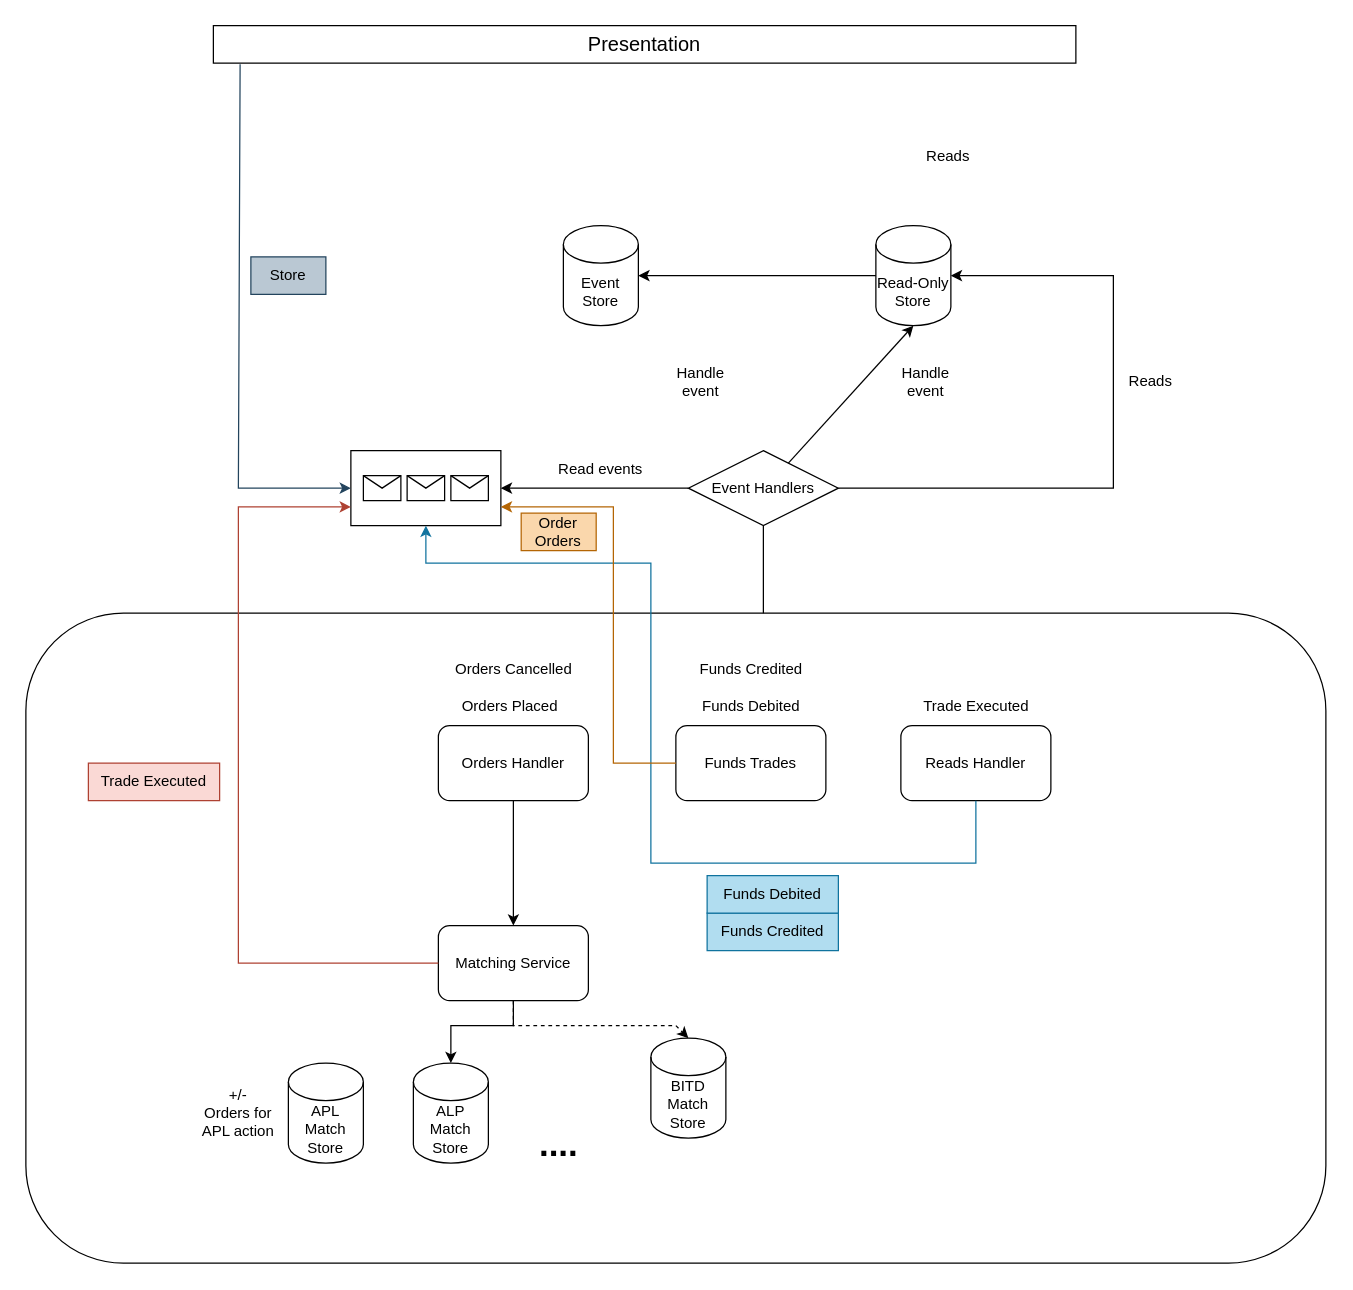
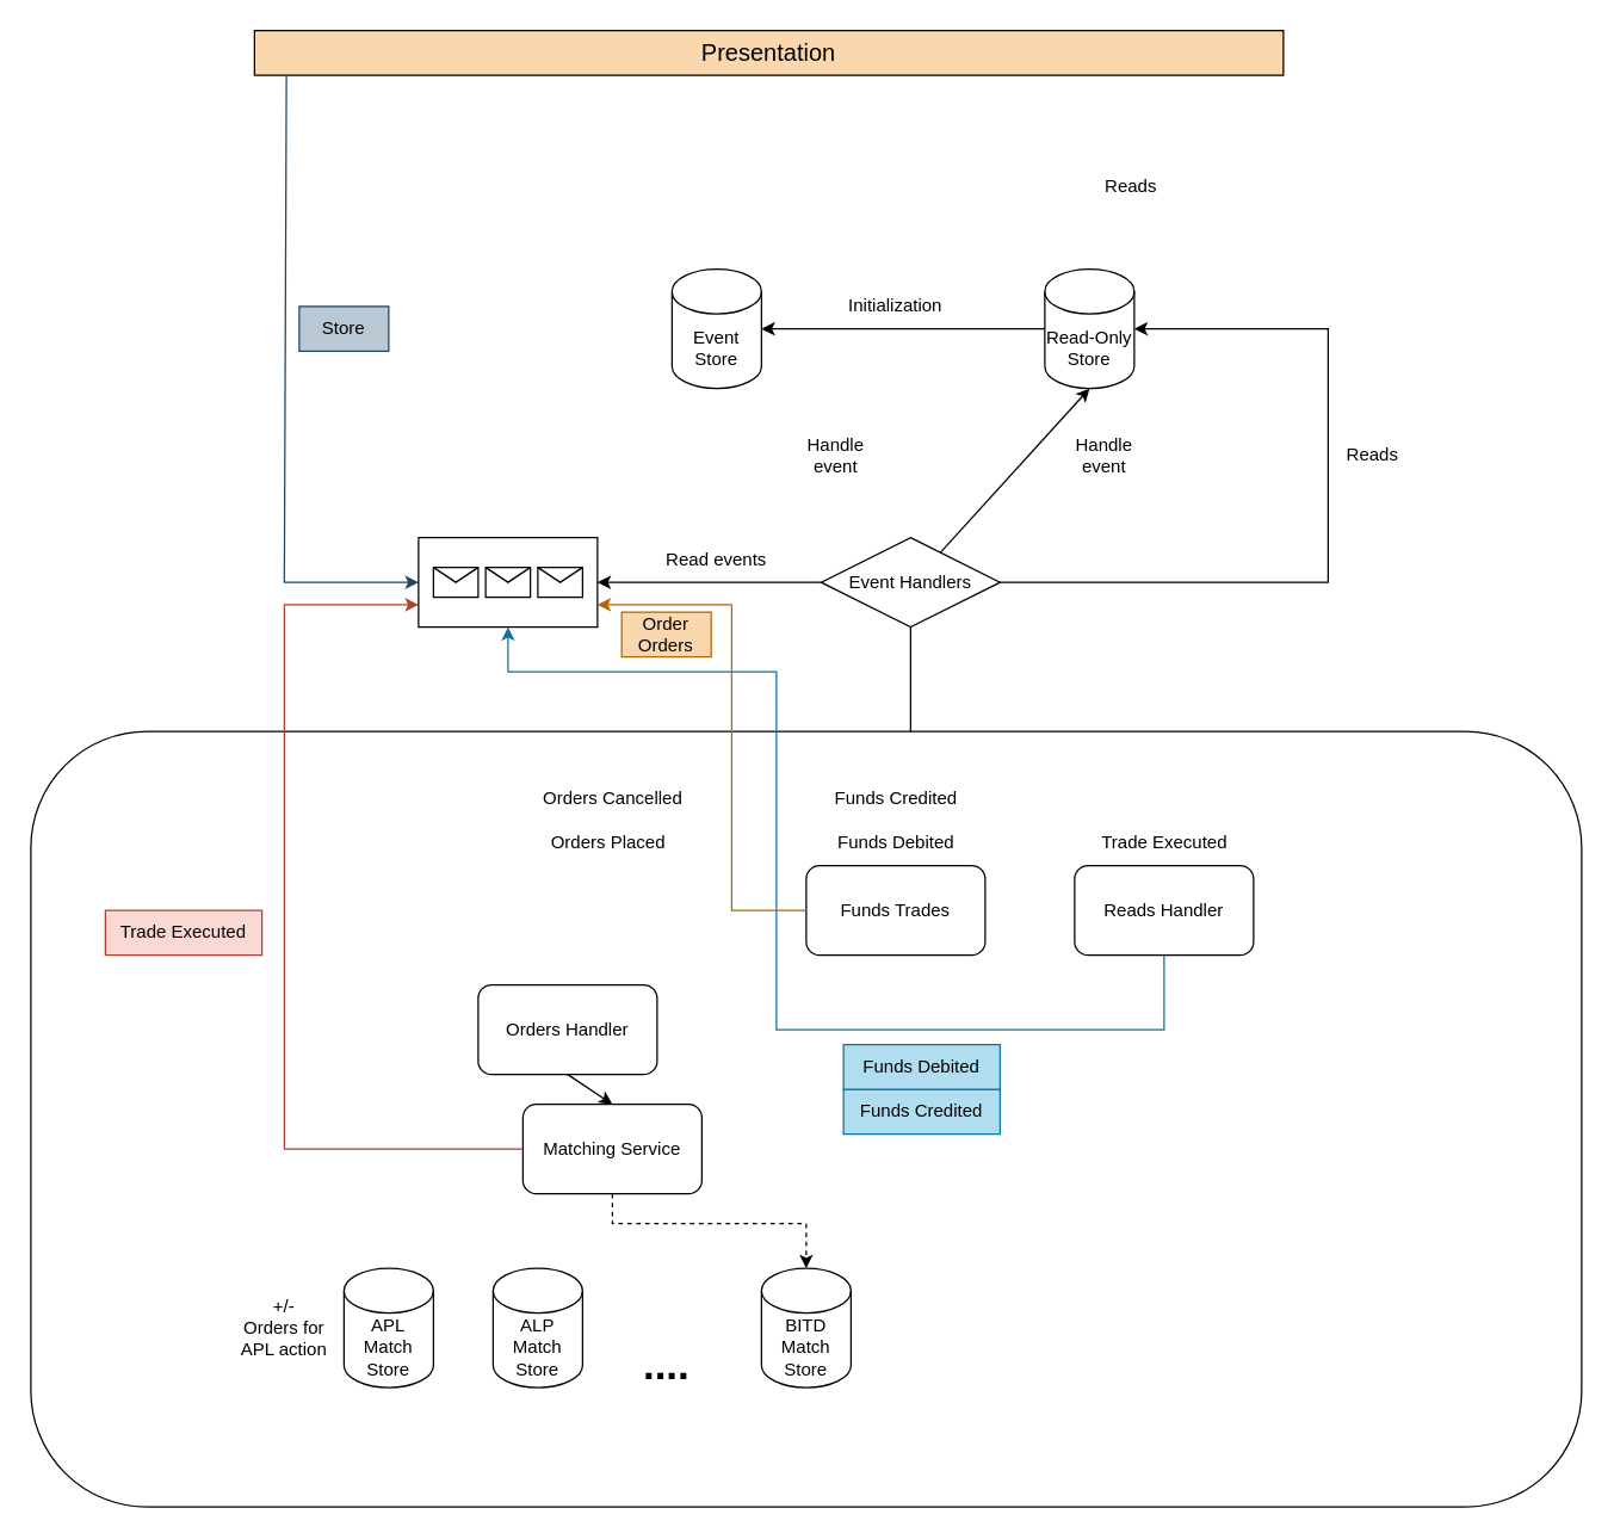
  <mxCell id="0" />
  <mxCell id="1" parent="0" />
  <mxCell id="2" value="" style="rounded=1;whiteSpace=wrap;html=1;fillColor=none;fontStyle=0;movable=0;resizable=0;rotatable=0;deletable=0;editable=0;locked=1;connectable=0;" parent="1" vertex="1"><mxGeometry x="20" y="490" width="1040" height="520" as="geometry" /></mxCell>
  <mxCell id="3" value="" style="rounded=0;whiteSpace=wrap;html=1;" parent="1" vertex="1"><mxGeometry x="280" y="360" width="120" height="60" as="geometry" /></mxCell>
  <mxCell id="4" value="Event&lt;br&gt;Store" style="shape=cylinder3;whiteSpace=wrap;html=1;boundedLbl=1;backgroundOutline=1;size=15;" parent="1" vertex="1"><mxGeometry x="450" y="180" width="60" height="80" as="geometry" /></mxCell>
  <mxCell id="5" value="Read-Only&lt;br&gt;Store" style="shape=cylinder3;whiteSpace=wrap;html=1;boundedLbl=1;backgroundOutline=1;size=15;" parent="1" vertex="1"><mxGeometry x="700" y="180" width="60" height="80" as="geometry" /></mxCell>
  <mxCell id="6" value="" style="endArrow=classic;html=1;rounded=0;exitX=0;exitY=0.5;exitDx=0;exitDy=0;exitPerimeter=0;" parent="1" source="5" edge="1"><mxGeometry width="50" height="50" relative="1" as="geometry"><mxPoint x="450" y="270" as="sourcePoint" /><mxPoint x="510" y="220" as="targetPoint" /></mxGeometry></mxCell>
+ <mxCell id="7" value="Initialization" style="text;html=1;strokeColor=none;fillColor=none;align=center;verticalAlign=middle;whiteSpace=wrap;rounded=0;" parent="1" vertex="1"><mxGeometry x="570" y="190" width="60" height="30" as="geometry" /></mxCell>
  <mxCell id="8" value="Event Handlers" style="rhombus;whiteSpace=wrap;html=1;" parent="1" vertex="1"><mxGeometry x="550" y="360" width="120" height="60" as="geometry" /></mxCell>
  <mxCell id="9" value="" style="endArrow=classic;html=1;rounded=0;exitX=0.75;exitY=0;exitDx=0;exitDy=0;entryX=0.5;entryY=1;entryDx=0;entryDy=0;entryPerimeter=0;" parent="1" source="8" target="5" edge="1"><mxGeometry width="50" height="50" relative="1" as="geometry"><mxPoint x="450" y="270" as="sourcePoint" /><mxPoint x="500" y="220" as="targetPoint" /></mxGeometry></mxCell>
  <mxCell id="10" value="" style="shape=message;html=1;html=1;outlineConnect=0;labelPosition=center;verticalLabelPosition=bottom;align=center;verticalAlign=top;" parent="1" vertex="1"><mxGeometry x="290" y="380" width="30" height="20" as="geometry" /></mxCell>
  <mxCell id="11" value="" style="shape=message;html=1;html=1;outlineConnect=0;labelPosition=center;verticalLabelPosition=bottom;align=center;verticalAlign=top;" parent="1" vertex="1"><mxGeometry x="325" y="380" width="30" height="20" as="geometry" /></mxCell>
  <mxCell id="12" value="" style="shape=message;html=1;html=1;outlineConnect=0;labelPosition=center;verticalLabelPosition=bottom;align=center;verticalAlign=top;" parent="1" vertex="1"><mxGeometry x="360" y="380" width="30" height="20" as="geometry" /></mxCell>
- <mxCell id="13" value="&lt;font style=&quot;font-size: 16px;&quot;&gt;Presentation&lt;/font&gt;" style="rounded=0;whiteSpace=wrap;html=1;" parent="1" vertex="1"><mxGeometry x="170" y="20" width="690" height="30" as="geometry" /></mxCell>
+ <mxCell id="13" value="&lt;font style=&quot;font-size: 16px;&quot;&gt;Presentation&lt;/font&gt;" style="rounded=0;whiteSpace=wrap;html=1;fillColor=#fad7ac;" parent="1" vertex="1"><mxGeometry x="170" y="20" width="690" height="30" as="geometry" /></mxCell>
  <mxCell id="14" value="" style="endArrow=classic;html=1;rounded=0;exitX=0.031;exitY=1.033;exitDx=0;exitDy=0;exitPerimeter=0;entryX=0;entryY=0.5;entryDx=0;entryDy=0;fillColor=#bac8d3;strokeColor=#23445d;" parent="1" source="13" target="3" edge="1"><mxGeometry width="50" height="50" relative="1" as="geometry"><mxPoint x="220" y="60" as="sourcePoint" /><mxPoint x="560" y="160" as="targetPoint" /><Array as="points"><mxPoint x="190" y="390" /></Array></mxGeometry></mxCell>
  <mxCell id="15" value="Store" style="text;html=1;strokeColor=#23445d;fillColor=#bac8d3;align=center;verticalAlign=middle;whiteSpace=wrap;rounded=0;" parent="1" vertex="1"><mxGeometry x="200" y="205" width="60" height="30" as="geometry" /></mxCell>
  <mxCell id="16" value="" style="endArrow=classic;html=1;rounded=0;exitX=0;exitY=0.5;exitDx=0;exitDy=0;entryX=1;entryY=0.5;entryDx=0;entryDy=0;" parent="1" source="8" target="3" edge="1"><mxGeometry width="50" height="50" relative="1" as="geometry"><mxPoint x="510" y="210" as="sourcePoint" /><mxPoint x="560" y="160" as="targetPoint" /></mxGeometry></mxCell>
  <mxCell id="17" value="Read events" style="text;html=1;strokeColor=none;fillColor=none;align=center;verticalAlign=middle;whiteSpace=wrap;rounded=0;" parent="1" vertex="1"><mxGeometry x="420" y="360" width="120" height="30" as="geometry" /></mxCell>
  <mxCell id="18" value="Handle event" style="text;html=1;strokeColor=none;fillColor=none;align=center;verticalAlign=middle;whiteSpace=wrap;rounded=0;" parent="1" vertex="1"><mxGeometry x="530" y="290" width="60" height="30" as="geometry" /></mxCell>
  <mxCell id="19" value="Handle event" style="text;html=1;strokeColor=none;fillColor=none;align=center;verticalAlign=middle;whiteSpace=wrap;rounded=0;" parent="1" vertex="1"><mxGeometry x="710" y="290" width="60" height="30" as="geometry" /></mxCell>
  <mxCell id="20" value="" style="endArrow=none;html=1;rounded=0;exitX=0.5;exitY=1;exitDx=0;exitDy=0;" parent="1" source="8" edge="1"><mxGeometry width="50" height="50" relative="1" as="geometry"><mxPoint x="510" y="430" as="sourcePoint" /><mxPoint x="610" y="490" as="targetPoint" /></mxGeometry></mxCell>
- <mxCell id="21" value="Orders Handler" style="rounded=1;whiteSpace=wrap;html=1;" parent="1" vertex="1"><mxGeometry x="350" y="580" width="120" height="60" as="geometry" /></mxCell>
+ <mxCell id="21" value="Orders Handler" style="rounded=1;whiteSpace=wrap;html=1;" parent="1" vertex="1"><mxGeometry x="320" y="660" width="120" height="60" as="geometry" /></mxCell>
  <mxCell id="22" value="Funds Trades" style="rounded=1;whiteSpace=wrap;html=1;" parent="1" vertex="1"><mxGeometry x="540" y="580" width="120" height="60" as="geometry" /></mxCell>
  <mxCell id="23" value="Reads Handler" style="rounded=1;whiteSpace=wrap;html=1;" parent="1" vertex="1"><mxGeometry x="720" y="580" width="120" height="60" as="geometry" /></mxCell>
  <mxCell id="24" value="Orders Placed" style="text;html=1;strokeColor=none;fillColor=none;align=center;verticalAlign=middle;whiteSpace=wrap;rounded=0;" parent="1" vertex="1"><mxGeometry x="355" y="550" width="105" height="30" as="geometry" /></mxCell>
  <mxCell id="25" value="Orders Cancelled" style="text;html=1;strokeColor=none;fillColor=none;align=center;verticalAlign=middle;whiteSpace=wrap;rounded=0;" parent="1" vertex="1"><mxGeometry x="357.5" y="520" width="105" height="30" as="geometry" /></mxCell>
  <mxCell id="26" value="Funds Debited" style="text;html=1;strokeColor=none;fillColor=none;align=center;verticalAlign=middle;whiteSpace=wrap;rounded=0;" parent="1" vertex="1"><mxGeometry x="547.5" y="550" width="105" height="30" as="geometry" /></mxCell>
  <mxCell id="27" value="Funds Credited" style="text;html=1;strokeColor=none;fillColor=none;align=center;verticalAlign=middle;whiteSpace=wrap;rounded=0;" parent="1" vertex="1"><mxGeometry x="547.5" y="520" width="105" height="30" as="geometry" /></mxCell>
  <mxCell id="28" value="Trade Executed" style="text;html=1;strokeColor=none;fillColor=none;align=center;verticalAlign=middle;whiteSpace=wrap;rounded=0;" parent="1" vertex="1"><mxGeometry x="727.5" y="550" width="105" height="30" as="geometry" /></mxCell>
  <mxCell id="29" value="" style="endArrow=classic;html=1;rounded=0;exitX=0.5;exitY=1;exitDx=0;exitDy=0;" parent="1" source="21" edge="1"><mxGeometry width="50" height="50" relative="1" as="geometry"><mxPoint x="510" y="670" as="sourcePoint" /><mxPoint x="410" y="740" as="targetPoint" /></mxGeometry></mxCell>
  <mxCell id="30" value="Matching Service" style="rounded=1;whiteSpace=wrap;html=1;" parent="1" vertex="1"><mxGeometry x="350" y="740" width="120" height="60" as="geometry" /></mxCell>
  <mxCell id="31" value="APL Match Store" style="shape=cylinder3;whiteSpace=wrap;html=1;boundedLbl=1;backgroundOutline=1;size=15;" parent="1" vertex="1"><mxGeometry x="230" y="850" width="60" height="80" as="geometry" /></mxCell>
  <mxCell id="32" value="ALP&lt;br&gt;Match Store" style="shape=cylinder3;whiteSpace=wrap;html=1;boundedLbl=1;backgroundOutline=1;size=15;" parent="1" vertex="1"><mxGeometry x="330" y="850" width="60" height="80" as="geometry" /></mxCell>
  <mxCell id="33" value="...." style="text;html=1;strokeColor=none;fillColor=none;align=center;verticalAlign=middle;whiteSpace=wrap;rounded=0;strokeWidth=2;fontSize=28;fontStyle=1" parent="1" vertex="1"><mxGeometry x="410" y="900" width="72.5" height="30" as="geometry" /></mxCell>
- <mxCell id="34" value="BITD Match Store" style="shape=cylinder3;whiteSpace=wrap;html=1;boundedLbl=1;backgroundOutline=1;size=15;" parent="1" vertex="1"><mxGeometry x="520" y="830" width="60" height="80" as="geometry" /></mxCell>
- <mxCell id="35" value="" style="endArrow=classic;html=1;rounded=0;exitX=0.5;exitY=1;exitDx=0;exitDy=0;entryX=0.5;entryY=0;entryDx=0;entryDy=0;entryPerimeter=0;" parent="1" source="30" target="32" edge="1"><mxGeometry width="50" height="50" relative="1" as="geometry"><mxPoint x="510" y="770" as="sourcePoint" /><mxPoint x="560" y="720" as="targetPoint" /><Array as="points"><mxPoint x="410" y="820" /><mxPoint x="360" y="820" /></Array></mxGeometry></mxCell>
+ <mxCell id="34" value="BITD Match Store" style="shape=cylinder3;whiteSpace=wrap;html=1;boundedLbl=1;backgroundOutline=1;size=15;" parent="1" vertex="1"><mxGeometry x="510" y="850" width="60" height="80" as="geometry" /></mxCell>
  <mxCell id="36" value="" style="endArrow=classic;html=1;rounded=0;exitX=0.5;exitY=1;exitDx=0;exitDy=0;entryX=0.5;entryY=0;entryDx=0;entryDy=0;entryPerimeter=0;dashed=1;" parent="1" source="30" target="34" edge="1"><mxGeometry width="50" height="50" relative="1" as="geometry"><mxPoint x="510" y="770" as="sourcePoint" /><mxPoint x="560" y="720" as="targetPoint" /><Array as="points"><mxPoint x="410" y="820" /><mxPoint x="540" y="820" /></Array></mxGeometry></mxCell>
  <mxCell id="37" value="+/-&lt;br&gt;Orders for&lt;br&gt;APL action" style="text;html=1;strokeColor=none;fillColor=none;align=center;verticalAlign=middle;whiteSpace=wrap;rounded=0;" parent="1" vertex="1"><mxGeometry x="160" y="875" width="60" height="30" as="geometry" /></mxCell>
  <mxCell id="38" value="" style="endArrow=classic;html=1;rounded=0;exitX=0;exitY=0.5;exitDx=0;exitDy=0;entryX=0;entryY=0.75;entryDx=0;entryDy=0;fontColor=#FF9999;fillColor=#fad9d5;strokeColor=#ae4132;" parent="1" source="30" target="3" edge="1"><mxGeometry width="50" height="50" relative="1" as="geometry"><mxPoint x="520" y="620" as="sourcePoint" /><mxPoint x="570" y="570" as="targetPoint" /><Array as="points"><mxPoint x="190" y="770" /><mxPoint x="190" y="405" /></Array></mxGeometry></mxCell>
  <mxCell id="39" value="Funds Credited" style="text;html=1;strokeColor=#10739e;fillColor=#b1ddf0;align=center;verticalAlign=middle;whiteSpace=wrap;rounded=0;" parent="1" vertex="1"><mxGeometry x="565" y="730" width="105" height="30" as="geometry" /></mxCell>
  <mxCell id="40" value="Funds Debited" style="text;html=1;strokeColor=#10739e;fillColor=#b1ddf0;align=center;verticalAlign=middle;whiteSpace=wrap;rounded=0;" parent="1" vertex="1"><mxGeometry x="565" y="700" width="105" height="30" as="geometry" /></mxCell>
  <mxCell id="41" value="Trade Executed" style="text;html=1;strokeColor=#ae4132;fillColor=#fad9d5;align=center;verticalAlign=middle;whiteSpace=wrap;rounded=0;" parent="1" vertex="1"><mxGeometry y="610" width="105" height="30" as="geometry" x="70" /></mxCell>
  <mxCell id="42" value="Reads" style="text;html=1;strokeColor=none;fillColor=none;align=center;verticalAlign=middle;whiteSpace=wrap;rounded=0;" parent="1" vertex="1"><mxGeometry x="727.5" y="110" width="60" height="30" as="geometry" /></mxCell>
  <mxCell id="43" value="" style="endArrow=classic;html=1;rounded=0;exitX=0.5;exitY=1;exitDx=0;exitDy=0;entryX=0.5;entryY=1;entryDx=0;entryDy=0;fillColor=#b1ddf0;strokeColor=#10739e;" parent="1" source="23" target="3" edge="1"><mxGeometry width="50" height="50" relative="1" as="geometry"><mxPoint x="460" y="670" as="sourcePoint" /><mxPoint x="340" y="430" as="targetPoint" /><Array as="points"><mxPoint x="780" y="690" /><mxPoint x="520" y="690" /><mxPoint x="520" y="450" /><mxPoint x="340" y="450" /></Array></mxGeometry></mxCell>
  <mxCell id="44" value="" style="endArrow=classic;html=1;rounded=0;entryX=1;entryY=0.5;entryDx=0;entryDy=0;entryPerimeter=0;exitX=1;exitY=0.5;exitDx=0;exitDy=0;" parent="1" source="8" target="5" edge="1"><mxGeometry width="50" height="50" relative="1" as="geometry"><mxPoint x="870" y="400" as="sourcePoint" /><mxPoint x="510" y="510" as="targetPoint" /><Array as="points"><mxPoint x="700" y="390" /><mxPoint x="750" y="390" /><mxPoint x="890" y="390" /><mxPoint x="890" y="220" /></Array></mxGeometry></mxCell>
  <mxCell id="45" value="" style="endArrow=classic;html=1;rounded=0;exitX=0;exitY=0.5;exitDx=0;exitDy=0;entryX=1;entryY=0.75;entryDx=0;entryDy=0;fillColor=#fad7ac;strokeColor=#b46504;" parent="1" source="22" target="3" edge="1"><mxGeometry width="50" height="50" relative="1" as="geometry"><mxPoint x="640" y="540" as="sourcePoint" /><mxPoint x="590" y="590" as="targetPoint" /><Array as="points"><mxPoint x="490" y="610" /><mxPoint x="490" y="405" /></Array></mxGeometry></mxCell>
  <mxCell id="46" value="Order Orders" style="text;html=1;strokeColor=#b46504;fillColor=#fad7ac;align=center;verticalAlign=middle;whiteSpace=wrap;rounded=0;" parent="1" vertex="1"><mxGeometry x="416.25" y="410" width="60" height="30" as="geometry" /></mxCell>
  <mxCell id="47" value="Reads" style="text;html=1;strokeColor=none;fillColor=none;align=center;verticalAlign=middle;whiteSpace=wrap;rounded=0;" vertex="1" parent="1"><mxGeometry x="890" y="290" width="60" height="30" as="geometry" /></mxCell>
